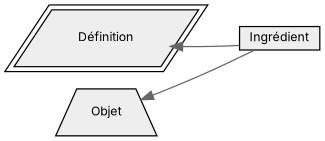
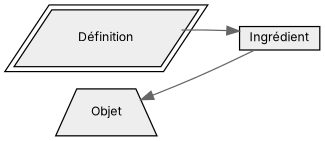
  digraph {
    fontname=Inter
    rankdir=LR
    node [color="#00000" fillcolor="#EEEEEE" font="Helvetica-Bold" fontname=Inter fontsize=10 peripheries=1 style=filled]
    edge [color=gray40 dir=back fontname=Inter]
    n1 [height=0 label="Définition" peripheries=2 shape=parallelogram]
    n2 [height=0 label="Ingrédient" shape=box]
    n3 [height=0 label=Objet shape=trapezium]
-   n1 -> n2
+   n2 -> n1
    n3 -> n2
  }
